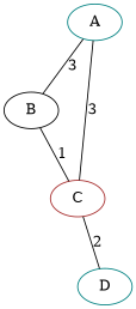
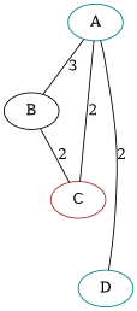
  graph {
    node [color=teal]
    B [color=black]
    A
    C [color=brown]
    D
-   B -- C [label=1]
+   B -- C [label=2]
    A -- B [label=3]
-   A -- C [label=3]
-   C -- D [label=2]
+   A -- C [label=2]
+   A -- D [label=2]
  }
